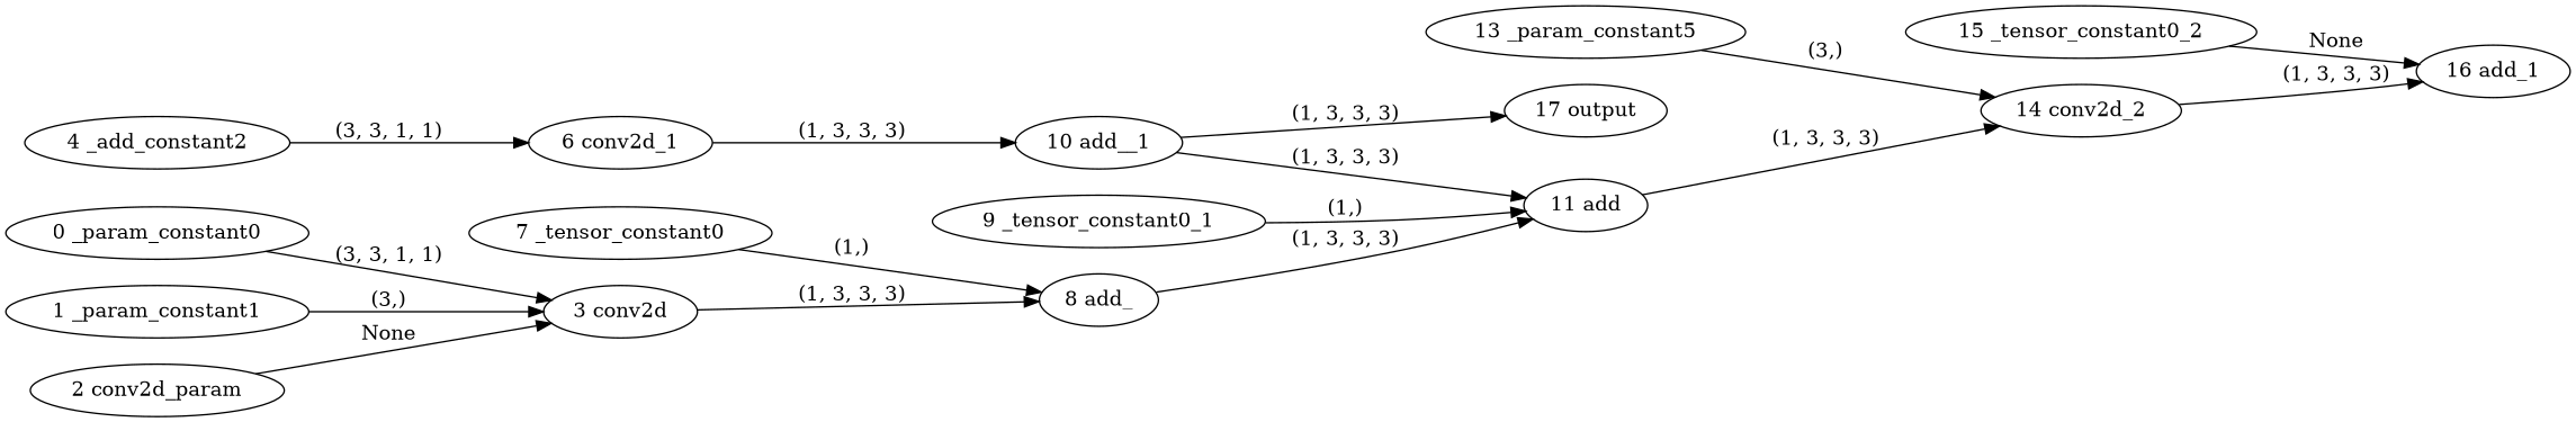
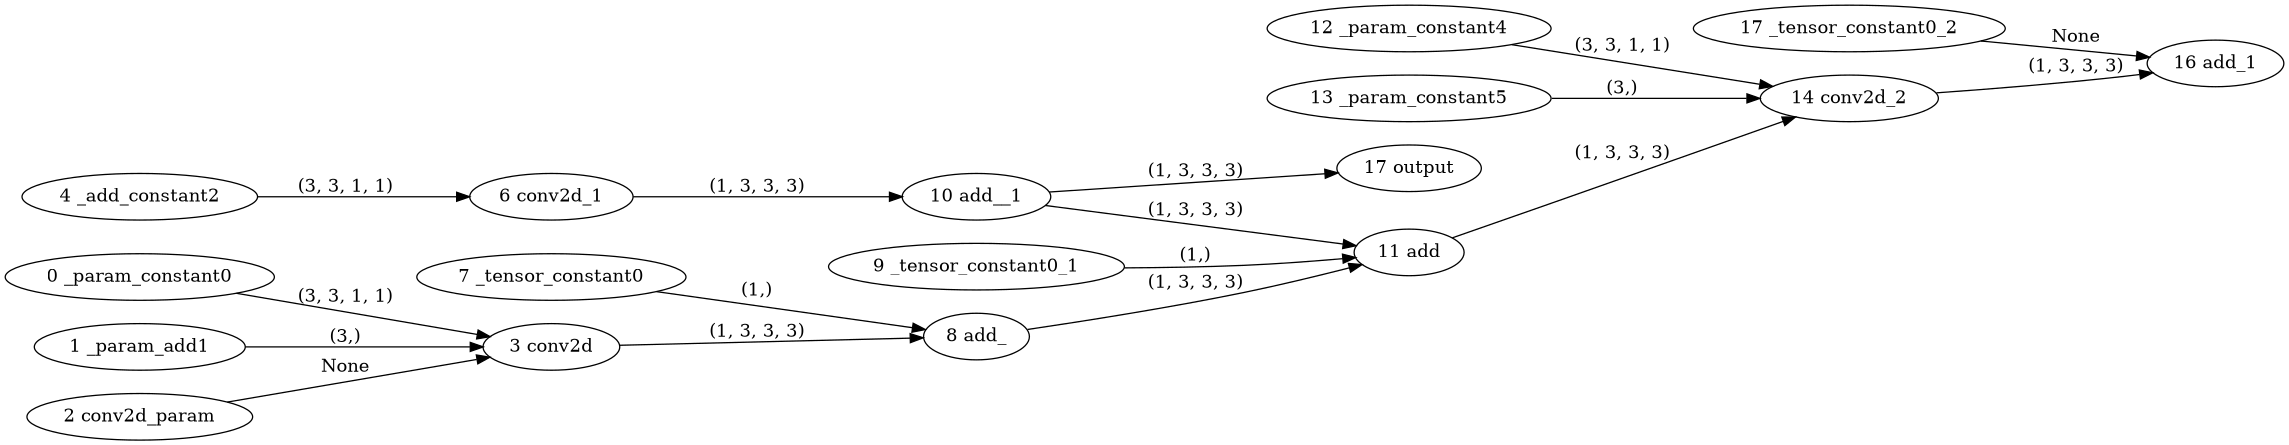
  strict digraph {
    rankdir=LR
    node [type=get_attr]
    edge [style=solid]
    "3 conv2d" [type=conv2d]
    "0 _param_constant0"
    "8 add_" [type=add_]
-   "1 _param_constant1"
+   "1 _param_constant1" [label="1 _param_add1"]
    n5 [label="2 conv2d_param" type=input]
    "6 conv2d_1" [type=conv2d]
    "10 add__1" [type=add_]
    "11 add" [type=add]
    n9 [label="4 _add_constant2"]
    "17 output" [type=output]
    "7 _tensor_constant0"
    "14 conv2d_2" [type=conv2d]
    "9 _tensor_constant0_1"
    "16 add_1" [type=add]
+   "12 _param_constant4"
    "13 _param_constant5"
-   "15 _tensor_constant0_2"
+   "15 _tensor_constant0_2" [label="17 _tensor_constant0_2"]
    "3 conv2d" -> "8 add_" [label="(1, 3, 3, 3)"]
    "0 _param_constant0" -> "3 conv2d" [label="(3, 3, 1, 1)"]
    "8 add_" -> "11 add" [label="(1, 3, 3, 3)"]
    "1 _param_constant1" -> "3 conv2d" [label="(3,)"]
    n5 -> "3 conv2d" [label=None]
    "6 conv2d_1" -> "10 add__1" [label="(1, 3, 3, 3)"]
    "10 add__1" -> "11 add" [label="(1, 3, 3, 3)"]
    "10 add__1" -> "17 output" [label="(1, 3, 3, 3)"]
    "11 add" -> "14 conv2d_2" [label="(1, 3, 3, 3)"]
    n9 -> "6 conv2d_1" [label="(3, 3, 1, 1)"]
    "7 _tensor_constant0" -> "8 add_" [label="(1,)"]
    "14 conv2d_2" -> "16 add_1" [label="(1, 3, 3, 3)"]
    "9 _tensor_constant0_1" -> "11 add" [label="(1,)"]
+   "12 _param_constant4" -> "14 conv2d_2" [label="(3, 3, 1, 1)"]
    "13 _param_constant5" -> "14 conv2d_2" [label="(3,)"]
    "15 _tensor_constant0_2" -> "16 add_1" [label=None]
  }
